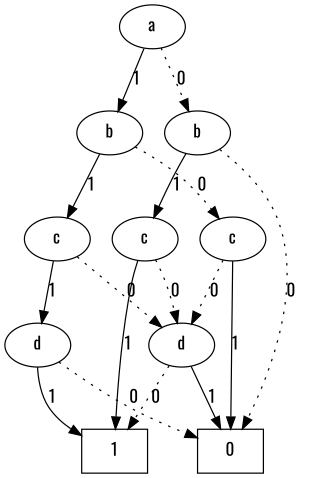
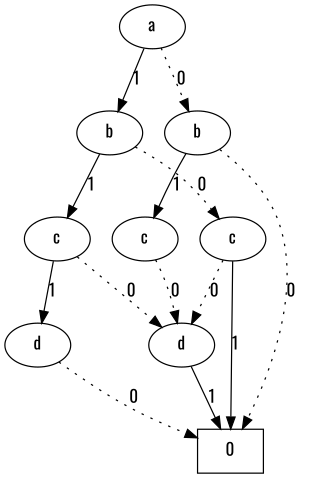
  digraph {
    fontname=Oswald
    node [fontname=Oswald]
    edge [style=dotted fontname=Oswald]
    n1 [label=a]
    n2 [label=b]
    n3 [label=b]
    n4 [label=c]
    n5 [label=c]
    n6 [label=c]
    n7 [label=d]
    n8 [label=d]
    n9 [label=0 shape=box]
-   n10 [label=1 shape=box]
    subgraph sub_1 {
      rank=same
      n1
    }
    subgraph sub_2 {
      rank=same
      n2
      n3
    }
    subgraph sub_3 {
      rank=same
      n4
      n5
      n6
    }
    subgraph sub_4 {
      rank=same
      n7
      n8
    }
    n1 -> n2 [label=0]
    n1 -> n3 [label=1 style=solid]
    n2 -> n4 [label=1 style=solid]
    n2 -> n9 [label=0]
    n3 -> n5 [label=0]
    n3 -> n6 [label=1 style=solid]
    n4 -> n7 [label=0]
-   n4 -> n10 [label=1 style=solid]
    n5 -> n7 [label=0]
    n5 -> n9 [label=1 style=solid]
    n6 -> n7 [label=0]
    n6 -> n8 [label=1 style=solid]
    n7 -> n9 [label=1 style=solid]
-   n7 -> n10 [label=0]
    n8 -> n9 [label=0]
-   n8 -> n10 [label=1 style=solid]
  }
